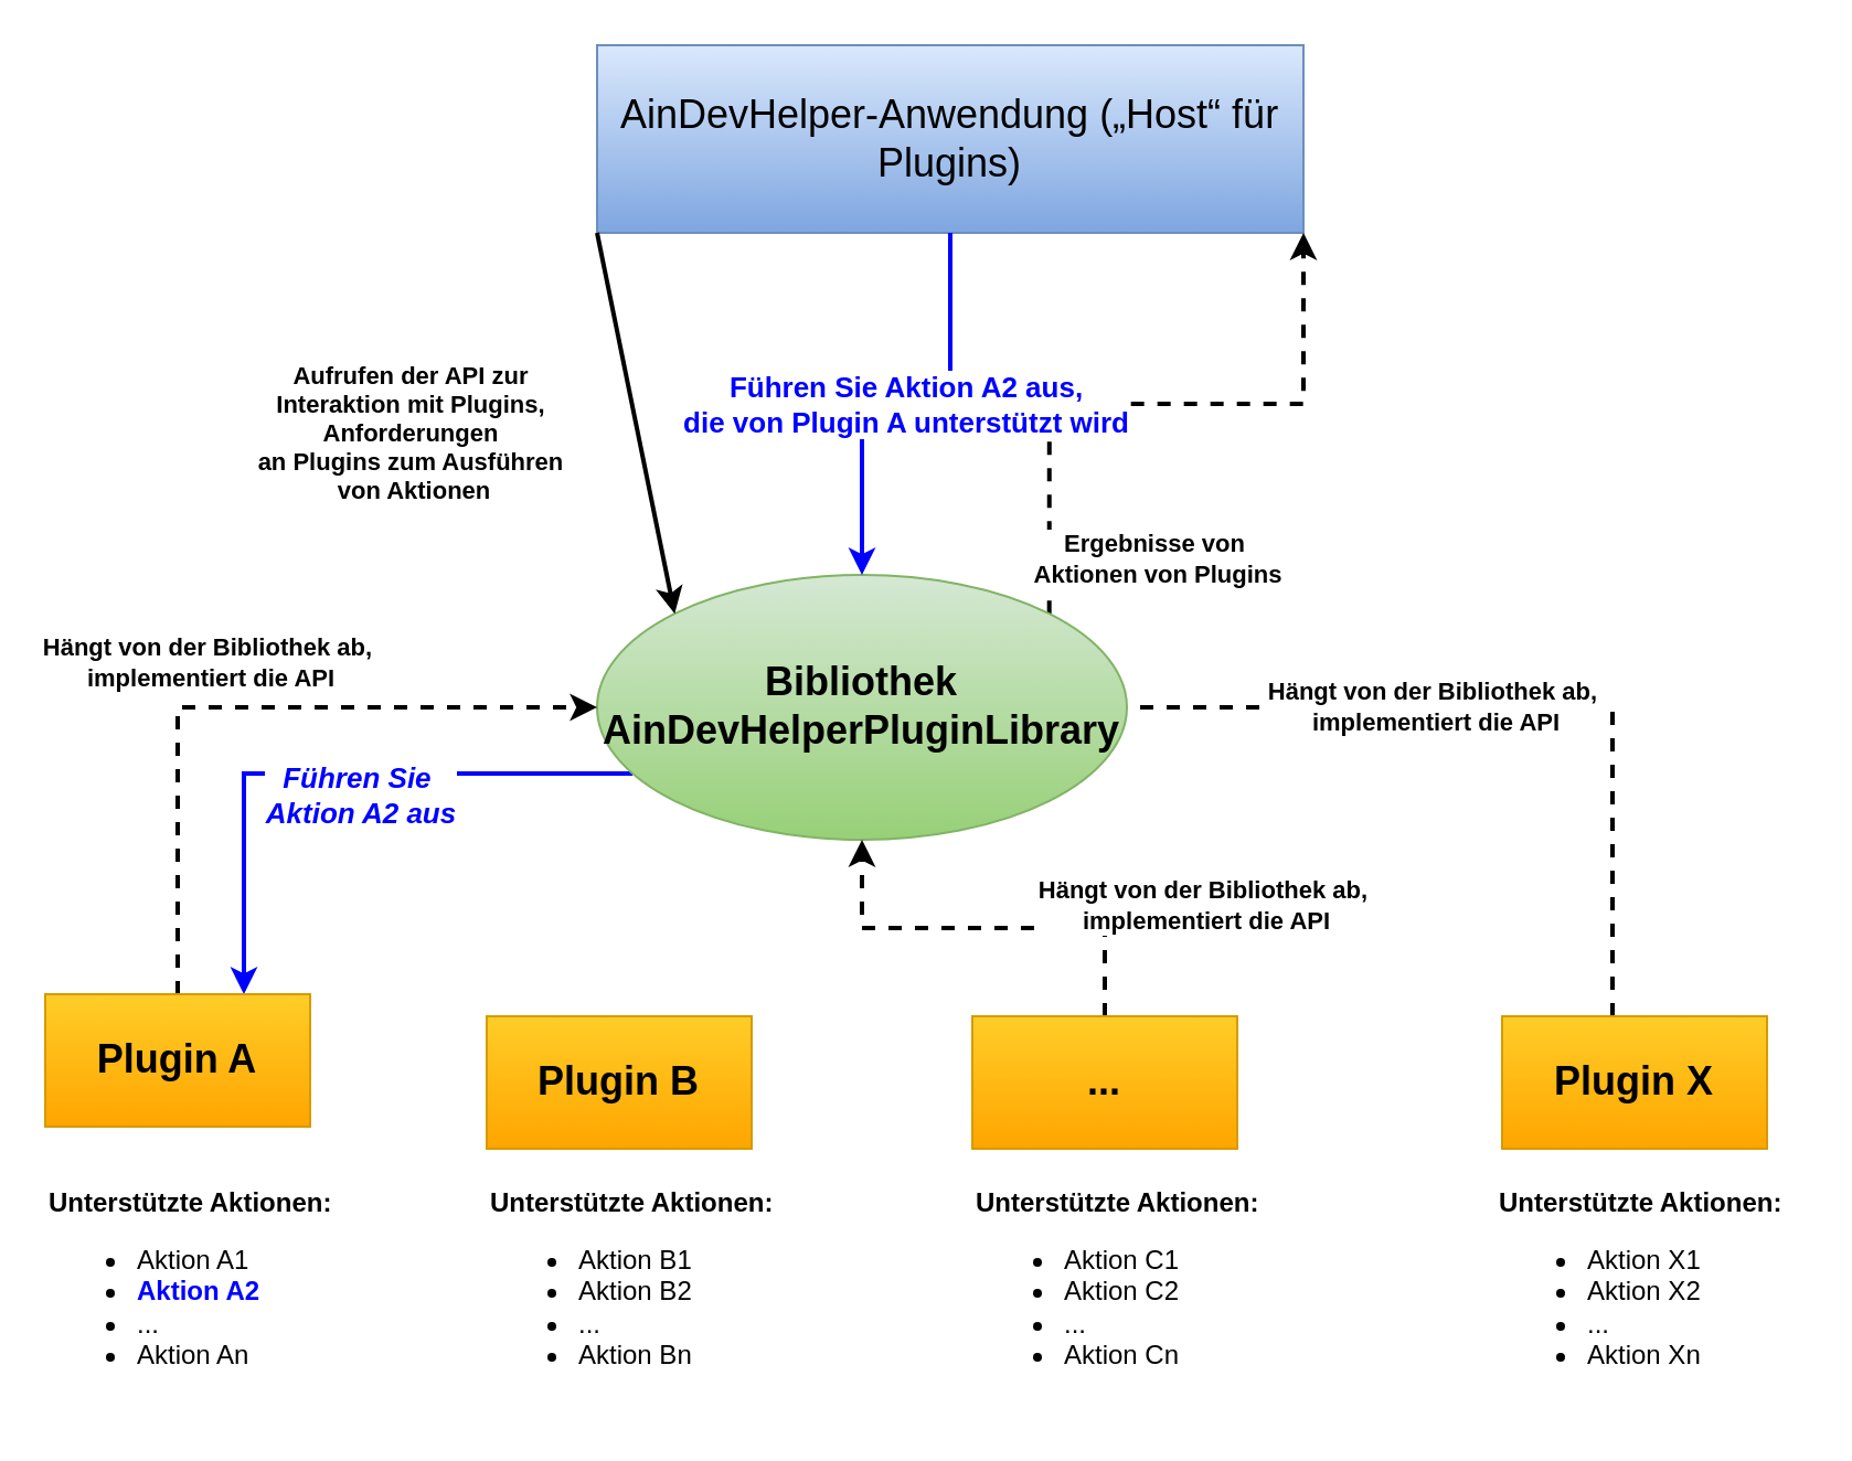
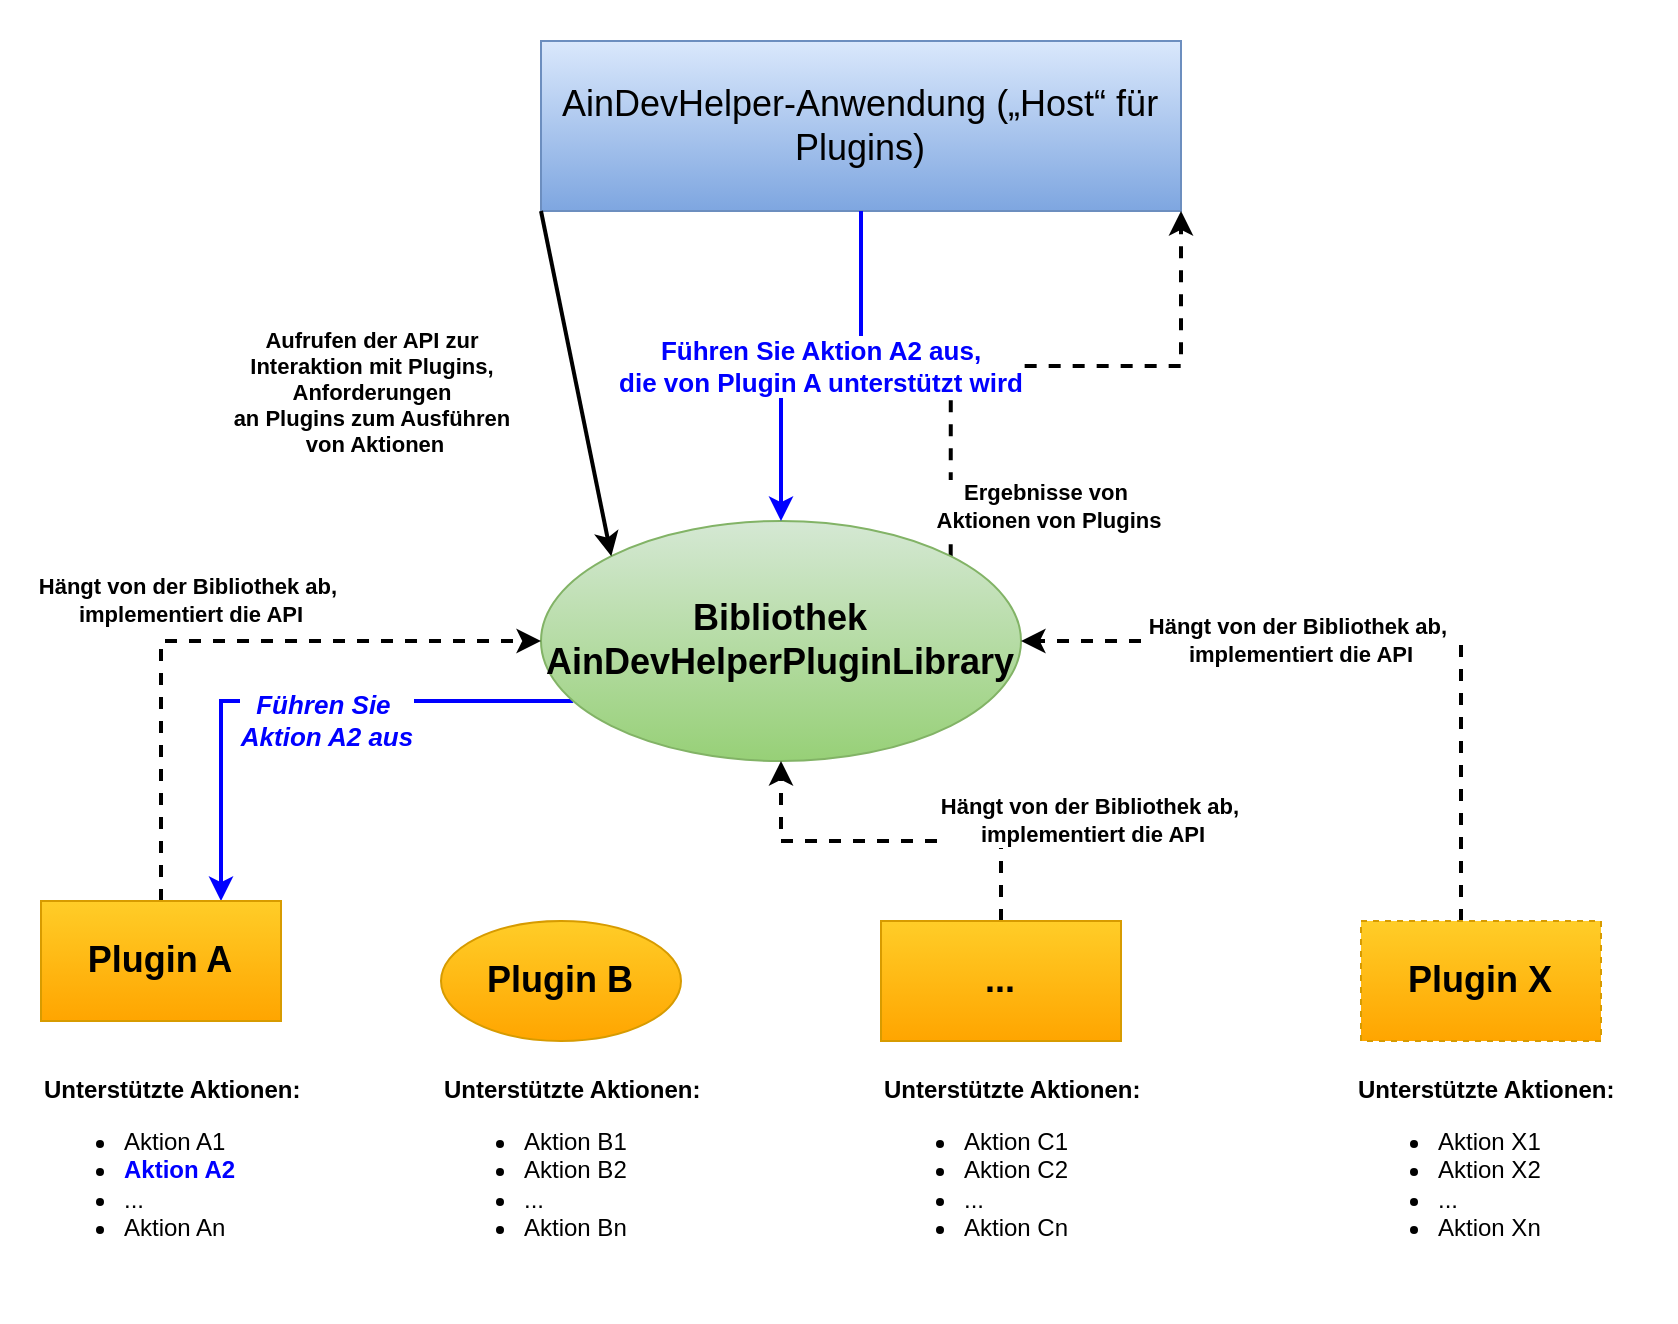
  <mxCell id="0" />
  <mxCell id="1" parent="0" />
  <mxCell id="2" value="AinDevHelper-Anwendung („Host“ für Plugins)" style="rounded=0;whiteSpace=wrap;html=1;fontSize=18;fillColor=#dae8fc;strokeColor=#6c8ebf;gradientColor=#7ea6e0;" parent="1" vertex="1"><mxGeometry x="270" y="20" width="320" height="85" as="geometry" /></mxCell>
  <mxCell id="3" value="Ergebnisse von&amp;nbsp;&lt;div&gt;Aktionen von Plugins&lt;br&gt;&lt;/div&gt;" style="edgeStyle=orthogonalEdgeStyle;rounded=0;orthogonalLoop=1;jettySize=auto;html=1;exitX=1;exitY=0;exitDx=0;exitDy=0;entryX=1;entryY=1;entryDx=0;entryDy=0;dashed=1;fontStyle=1;strokeWidth=2;" parent="1" source="5" target="2" edge="1"><mxGeometry y="-70" relative="1" as="geometry"><mxPoint as="offset" /></mxGeometry></mxCell>
  <mxCell id="4" value="Führen Sie&amp;nbsp;&lt;div&gt;Aktion A2 aus&lt;br&gt;&lt;/div&gt;" style="edgeStyle=orthogonalEdgeStyle;rounded=0;orthogonalLoop=1;jettySize=auto;html=1;entryX=0.75;entryY=0;entryDx=0;entryDy=0;strokeWidth=2;fontColor=#0000FF;strokeColor=#0000FF;fontStyle=3;fontSize=13;" parent="1" source="5" target="8" edge="1"><mxGeometry x="-0.111" y="10" relative="1" as="geometry"><Array as="points"><mxPoint x="110" y="350" /></Array><mxPoint as="offset" /></mxGeometry></mxCell>
  <mxCell id="5" value="Bibliothek AinDevHelperPluginLibrary" style="ellipse;whiteSpace=wrap;html=1;fontSize=18;fillColor=#d5e8d4;strokeColor=#82b366;gradientColor=#97d077;fontStyle=1;" parent="1" vertex="1"><mxGeometry x="270" y="260" width="240" height="120" as="geometry" /></mxCell>
  <mxCell id="6" value="Aufrufen der API zur&amp;nbsp;&lt;div&gt;Interaktion mit Plugins,&amp;nbsp;&lt;/div&gt;&lt;div&gt;Anforderungen&amp;nbsp;&lt;/div&gt;&lt;div&gt;an Plugins zum Ausführen&amp;nbsp;&lt;/div&gt;&lt;div&gt;von Aktionen&lt;/div&gt;" style="endArrow=classic;html=1;rounded=0;exitX=0;exitY=1;exitDx=0;exitDy=0;entryX=0;entryY=0;entryDx=0;entryDy=0;fontStyle=1;strokeWidth=2;" parent="1" source="2" target="5" edge="1"><mxGeometry x="-0.167" y="-100" width="50" height="50" relative="1" as="geometry"><mxPoint x="260" y="240" as="sourcePoint" /><mxPoint x="310" y="190" as="targetPoint" /><mxPoint as="offset" /></mxGeometry></mxCell>
  <mxCell id="7" value="Hängt von der Bibliothek ab,&amp;nbsp;&lt;div&gt;implementiert die API&lt;/div&gt;" style="edgeStyle=orthogonalEdgeStyle;rounded=0;orthogonalLoop=1;jettySize=auto;html=1;entryX=0;entryY=0.5;entryDx=0;entryDy=0;exitX=0.5;exitY=0;exitDx=0;exitDy=0;dashed=1;fontStyle=1;strokeWidth=2;" parent="1" source="8" target="5" edge="1"><mxGeometry x="-0.091" y="20" relative="1" as="geometry"><Array as="points"><mxPoint x="80" y="320" /></Array><mxPoint as="offset" /></mxGeometry></mxCell>
  <mxCell id="8" value="Plugin A" style="rounded=0;whiteSpace=wrap;html=1;fillColor=#ffcd28;gradientColor=#ffa500;strokeColor=#d79b00;fontStyle=1;fontSize=18;" parent="1" vertex="1"><mxGeometry x="20" y="450" width="120" height="60" as="geometry" /></mxCell>
- <mxCell id="9" value="Plugin B" style="rounded=0;whiteSpace=wrap;html=1;fillColor=#ffcd28;gradientColor=#ffa500;strokeColor=#d79b00;fontStyle=1;fontSize=18;" parent="1" vertex="1"><mxGeometry x="220" y="460" width="120" height="60" as="geometry" /></mxCell>
+ <mxCell id="9" value="Plugin B" style="ellipse;whiteSpace=wrap;html=1;fillColor=#ffcd28;gradientColor=#ffa500;strokeColor=#d79b00;fontStyle=1;fontSize=18;" parent="1" vertex="1"><mxGeometry x="220" y="460" width="120" height="60" as="geometry" /></mxCell>
  <mxCell id="10" value="Hängt von der Bibliothek ab,&amp;nbsp;&lt;div&gt;implementiert die API&lt;/div&gt;" style="edgeStyle=orthogonalEdgeStyle;rounded=0;orthogonalLoop=1;jettySize=auto;html=1;entryX=0.5;entryY=1;entryDx=0;entryDy=0;dashed=1;fontStyle=1;strokeWidth=2;" parent="1" source="11" target="5" edge="1"><mxGeometry x="-0.429" y="-61" relative="1" as="geometry"><mxPoint x="60" y="51" as="offset" /></mxGeometry></mxCell>
  <mxCell id="11" value="..." style="rounded=0;whiteSpace=wrap;html=1;fillColor=#ffcd28;gradientColor=#ffa500;strokeColor=#d79b00;fontStyle=1;fontSize=18;" parent="1" vertex="1"><mxGeometry x="440" y="460" width="120" height="60" as="geometry" /></mxCell>
- <mxCell id="12" value="Hängt von der Bibliothek ab,&amp;nbsp;&lt;div&gt;implementiert die API&lt;/div&gt;" style="edgeStyle=orthogonalEdgeStyle;rounded=0;orthogonalLoop=1;jettySize=auto;html=1;entryX=1;entryY=0.5;entryDx=0;entryDy=0;dashed=1;fontStyle=1;strokeWidth=2;endArrow=none;" parent="1" source="13" target="5" edge="1"><mxGeometry x="0.222" relative="1" as="geometry"><Array as="points"><mxPoint x="730" y="320" /></Array><mxPoint as="offset" /></mxGeometry></mxCell>
- <mxCell id="13" value="Plugin X" style="rounded=0;whiteSpace=wrap;html=1;fillColor=#ffcd28;gradientColor=#ffa500;strokeColor=#d79b00;fontStyle=1;fontSize=18;" parent="1" vertex="1"><mxGeometry x="680" y="460" width="120" height="60" as="geometry" /></mxCell>
+ <mxCell id="12" value="Hängt von der Bibliothek ab,&amp;nbsp;&lt;div&gt;implementiert die API&lt;/div&gt;" style="edgeStyle=orthogonalEdgeStyle;rounded=0;orthogonalLoop=1;jettySize=auto;html=1;entryX=1;entryY=0.5;entryDx=0;entryDy=0;dashed=1;fontStyle=1;strokeWidth=2;" parent="1" source="13" target="5" edge="1"><mxGeometry x="0.222" relative="1" as="geometry"><Array as="points"><mxPoint x="730" y="320" /></Array><mxPoint as="offset" /></mxGeometry></mxCell>
+ <mxCell id="13" value="Plugin X" style="rounded=0;whiteSpace=wrap;html=1;fillColor=#ffcd28;gradientColor=#ffa500;strokeColor=#d79b00;fontStyle=1;fontSize=18;dashed=1;" parent="1" vertex="1"><mxGeometry x="680" y="460" width="120" height="60" as="geometry" /></mxCell>
  <mxCell id="14" value="&lt;b&gt;Unterstützte Aktionen:&lt;/b&gt;&lt;br&gt;&lt;ul&gt;&lt;li&gt;Aktion A1&lt;/li&gt;&lt;li&gt;&lt;font color=&quot;#0000ff&quot;&gt;&lt;b&gt;Aktion A2&lt;/b&gt;&lt;/font&gt;&lt;br&gt;&lt;/li&gt;&lt;li&gt;...&lt;/li&gt;&lt;li&gt;Aktion An&lt;/li&gt;&lt;/ul&gt;" style="text;html=1;align=left;verticalAlign=middle;whiteSpace=wrap;rounded=0;" parent="1" vertex="1"><mxGeometry x="20" y="530" width="147.5" height="110" as="geometry" /></mxCell>
  <mxCell id="15" value="&lt;b&gt;Unterstützte Aktionen:&lt;/b&gt;&lt;br&gt;&lt;ul&gt;&lt;li&gt;Aktion B1&lt;/li&gt;&lt;li&gt;Aktion B2&lt;/li&gt;&lt;li&gt;...&lt;/li&gt;&lt;li&gt;Aktion Bn&lt;/li&gt;&lt;/ul&gt;" style="text;html=1;align=left;verticalAlign=middle;whiteSpace=wrap;rounded=0;" parent="1" vertex="1"><mxGeometry x="220" y="530" width="180" height="110" as="geometry" /></mxCell>
  <mxCell id="16" value="&lt;b&gt;Unterstützte Aktionen:&lt;/b&gt;&lt;br&gt;&lt;ul&gt;&lt;li&gt;Aktion C1&lt;/li&gt;&lt;li&gt;Aktion C2&lt;/li&gt;&lt;li&gt;...&lt;/li&gt;&lt;li&gt;Aktion Cn&lt;/li&gt;&lt;/ul&gt;" style="text;html=1;align=left;verticalAlign=middle;whiteSpace=wrap;rounded=0;" parent="1" vertex="1"><mxGeometry x="440" y="530" width="180" height="110" as="geometry" /></mxCell>
  <mxCell id="17" value="&lt;b&gt;Unterstützte Aktionen:&lt;/b&gt;&lt;br&gt;&lt;ul&gt;&lt;li&gt;Aktion X1&lt;/li&gt;&lt;li&gt;Aktion X2&lt;/li&gt;&lt;li&gt;...&lt;/li&gt;&lt;li&gt;Aktion Xn&lt;/li&gt;&lt;/ul&gt;" style="text;html=1;align=left;verticalAlign=middle;whiteSpace=wrap;rounded=0;" parent="1" vertex="1"><mxGeometry x="677" y="530" width="140" height="110" as="geometry" /></mxCell>
  <mxCell id="18" value="Führen Sie Aktion A2 aus, &lt;br&gt;die von Plugin A unterstützt wird" style="edgeStyle=orthogonalEdgeStyle;rounded=0;orthogonalLoop=1;jettySize=auto;html=1;entryX=0.5;entryY=0;entryDx=0;entryDy=0;strokeWidth=2;strokeColor=#0000FF;fontStyle=1;fontSize=13;fontColor=#0000FF;" parent="1" source="2" target="5" edge="1"><mxGeometry relative="1" as="geometry" /></mxCell>
